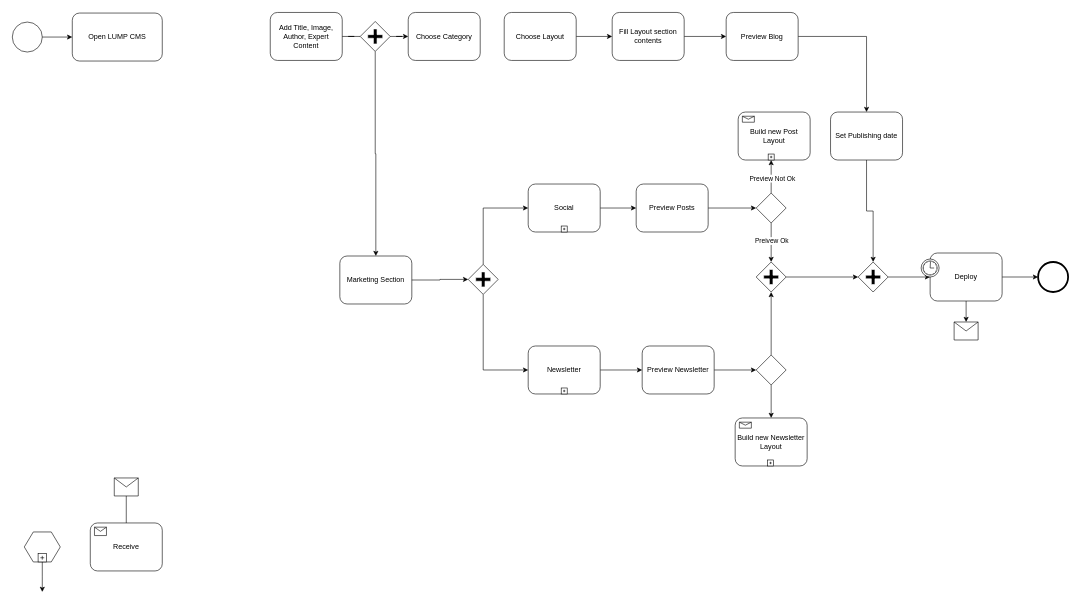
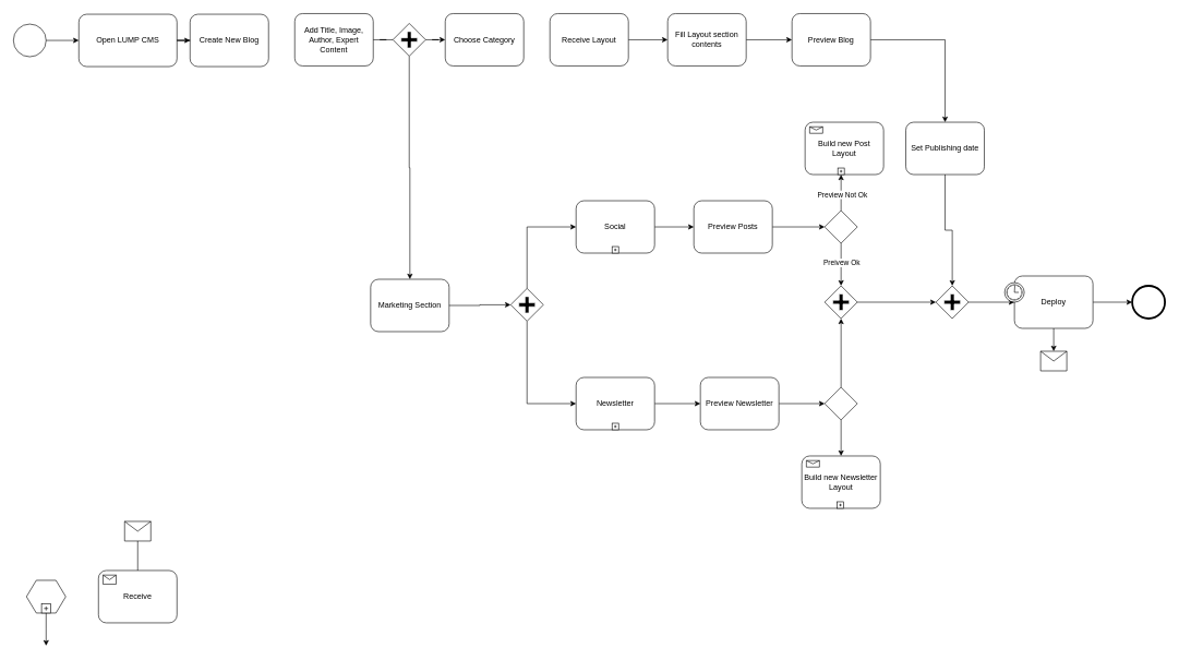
  <mxCell id="0" />
  <mxCell id="1" parent="0" />
  <mxCell id="2" value="" style="shape=mxgraph.bpmn.shape;html=1;verticalLabelPosition=bottom;labelBackgroundColor=#ffffff;verticalAlign=top;perimeter=ellipsePerimeter;outline=standard;symbol=general;" parent="1" vertex="1"><mxGeometry x="20" y="36" width="50" height="50" as="geometry" /></mxCell>
  <mxCell id="3" value="Open LUMP CMS" style="shape=ext;rounded=1;html=1;whiteSpace=wrap;" parent="1" vertex="1"><mxGeometry x="120" y="21" width="150" height="80" as="geometry" /></mxCell>
+ <mxCell id="4" value="Create New Blog" style="shape=ext;rounded=1;html=1;whiteSpace=wrap;" parent="1" vertex="1"><mxGeometry x="290" y="21" width="120" height="80" as="geometry" /></mxCell>
  <mxCell id="5" value="" style="shape=hexagon;whiteSpace=wrap;html=1;perimeter=hexagonPerimeter;" parent="1" vertex="1"><mxGeometry x="40" y="886" width="60" height="50" as="geometry" /></mxCell>
  <mxCell id="6" value="" style="html=1;shape=plus;" parent="5" vertex="1"><mxGeometry x="0.5" y="1" width="14" height="14" relative="1" as="geometry"><mxPoint x="-7" y="-14" as="offset" /></mxGeometry></mxCell>
  <mxCell id="7" value="Receive" style="html=1;whiteSpace=wrap;rounded=1;" parent="1" vertex="1"><mxGeometry x="150" y="871" width="120" height="80" as="geometry" /></mxCell>
  <mxCell id="8" value="" style="html=1;shape=message;" parent="7" vertex="1"><mxGeometry width="20" height="14" relative="1" as="geometry"><mxPoint x="7" y="7" as="offset" /></mxGeometry></mxCell>
  <mxCell id="9" value="" style="shape=message;whiteSpace=wrap;html=1;" parent="1" vertex="1"><mxGeometry x="190" y="796" width="40" height="30" as="geometry" /></mxCell>
  <mxCell id="10" style="edgeStyle=orthogonalEdgeStyle;rounded=0;html=1;jettySize=auto;orthogonalLoop=1;" parent="1" source="2" target="3" edge="1"><mxGeometry relative="1" as="geometry" /></mxCell>
+ <mxCell id="11" style="edgeStyle=orthogonalEdgeStyle;rounded=0;html=1;jettySize=auto;orthogonalLoop=1;" parent="1" source="3" target="4" edge="1"><mxGeometry relative="1" as="geometry" /></mxCell>
  <mxCell id="12" style="edgeStyle=orthogonalEdgeStyle;rounded=0;html=1;jettySize=auto;orthogonalLoop=1;endArrow=none;endFill=0;" parent="1" source="9" target="7" edge="1"><mxGeometry relative="1" as="geometry" /></mxCell>
  <mxCell id="13" style="edgeStyle=orthogonalEdgeStyle;rounded=0;html=1;jettySize=auto;orthogonalLoop=1;" parent="1" source="5" edge="1"><mxGeometry relative="1" as="geometry"><mxPoint x="70" y="986" as="targetPoint" /></mxGeometry></mxCell>
  <mxCell id="14" value="" style="edgeStyle=orthogonalEdgeStyle;rounded=0;orthogonalLoop=1;jettySize=auto;html=1;startArrow=none;" parent="1" source="35" target="16" edge="1"><mxGeometry relative="1" as="geometry" /></mxCell>
  <mxCell id="15" value="Add Title, Image, Author, Expert Content" style="shape=ext;rounded=1;html=1;whiteSpace=wrap;" parent="1" vertex="1"><mxGeometry x="450" y="20" width="120" height="80" as="geometry" /></mxCell>
  <mxCell id="16" value="Choose Category" style="shape=ext;rounded=1;html=1;whiteSpace=wrap;" parent="1" vertex="1"><mxGeometry x="680" y="20" width="120" height="80" as="geometry" /></mxCell>
  <mxCell id="17" value="" style="edgeStyle=orthogonalEdgeStyle;rounded=0;orthogonalLoop=1;jettySize=auto;html=1;" edge="1" parent="1" source="18" target="25"><mxGeometry relative="1" as="geometry" /></mxCell>
- <mxCell id="18" value="Choose Layout" style="shape=ext;rounded=1;html=1;whiteSpace=wrap;" parent="1" vertex="1"><mxGeometry x="840" y="20" width="120" height="80" as="geometry" /></mxCell>
+ <mxCell id="18" value="Receive Layout" style="shape=ext;rounded=1;html=1;whiteSpace=wrap;" parent="1" vertex="1"><mxGeometry x="840" y="20" width="120" height="80" as="geometry" /></mxCell>
  <mxCell id="19" value="Marketing Section" style="shape=ext;rounded=1;html=1;whiteSpace=wrap;" vertex="1" parent="1"><mxGeometry x="566" y="426" width="120" height="80" as="geometry" /></mxCell>
  <mxCell id="20" style="edgeStyle=orthogonalEdgeStyle;rounded=0;orthogonalLoop=1;jettySize=auto;html=1;exitX=0.5;exitY=0;exitDx=0;exitDy=0;entryX=0;entryY=0.5;entryDx=0;entryDy=0;" edge="1" parent="1" source="22" target="32"><mxGeometry relative="1" as="geometry" /></mxCell>
  <mxCell id="21" style="edgeStyle=orthogonalEdgeStyle;rounded=0;orthogonalLoop=1;jettySize=auto;html=1;exitX=0.5;exitY=1;exitDx=0;exitDy=0;entryX=0;entryY=0.5;entryDx=0;entryDy=0;" edge="1" parent="1" source="22" target="38"><mxGeometry relative="1" as="geometry" /></mxCell>
  <mxCell id="22" value="" style="shape=mxgraph.bpmn.shape;html=1;verticalLabelPosition=bottom;labelBackgroundColor=#ffffff;verticalAlign=top;perimeter=rhombusPerimeter;background=gateway;outline=none;symbol=parallelGw;" vertex="1" parent="1"><mxGeometry x="780" y="440" width="50" height="50" as="geometry" /></mxCell>
  <mxCell id="23" style="edgeStyle=orthogonalEdgeStyle;rounded=0;html=1;jettySize=auto;orthogonalLoop=1;" edge="1" parent="1" source="19" target="22"><mxGeometry relative="1" as="geometry" /></mxCell>
  <mxCell id="24" value="" style="edgeStyle=orthogonalEdgeStyle;rounded=0;orthogonalLoop=1;jettySize=auto;html=1;" edge="1" parent="1" source="25" target="27"><mxGeometry relative="1" as="geometry" /></mxCell>
  <mxCell id="25" value="Fill Layout section contents" style="shape=ext;rounded=1;html=1;whiteSpace=wrap;" vertex="1" parent="1"><mxGeometry x="1020" y="20" width="120" height="80" as="geometry" /></mxCell>
  <mxCell id="26" style="edgeStyle=orthogonalEdgeStyle;rounded=0;orthogonalLoop=1;jettySize=auto;html=1;exitX=1;exitY=0.5;exitDx=0;exitDy=0;" edge="1" parent="1" source="27" target="30"><mxGeometry relative="1" as="geometry" /></mxCell>
  <mxCell id="27" value="Preview Blog" style="shape=ext;rounded=1;html=1;whiteSpace=wrap;" vertex="1" parent="1"><mxGeometry x="1210" y="20" width="120" height="80" as="geometry" /></mxCell>
  <mxCell id="28" value="" style="shape=mxgraph.bpmn.shape;html=1;verticalLabelPosition=bottom;labelBackgroundColor=#ffffff;verticalAlign=top;perimeter=ellipsePerimeter;outline=end;symbol=general;" vertex="1" parent="1"><mxGeometry x="1730" y="436" width="50" height="50" as="geometry" /></mxCell>
  <mxCell id="29" style="edgeStyle=orthogonalEdgeStyle;rounded=0;orthogonalLoop=1;jettySize=auto;html=1;exitX=0.5;exitY=1;exitDx=0;exitDy=0;entryX=0.5;entryY=0;entryDx=0;entryDy=0;" edge="1" parent="1" source="30" target="43"><mxGeometry relative="1" as="geometry" /></mxCell>
  <mxCell id="30" value="Set Publishing date" style="shape=ext;rounded=1;html=1;whiteSpace=wrap;" vertex="1" parent="1"><mxGeometry x="1384" y="186" width="120" height="80" as="geometry" /></mxCell>
  <mxCell id="31" style="edgeStyle=orthogonalEdgeStyle;rounded=0;orthogonalLoop=1;jettySize=auto;html=1;exitX=1;exitY=0.5;exitDx=0;exitDy=0;entryX=0;entryY=0.5;entryDx=0;entryDy=0;" edge="1" parent="1" source="32" target="46"><mxGeometry relative="1" as="geometry" /></mxCell>
  <mxCell id="32" value="Social" style="html=1;whiteSpace=wrap;rounded=1;" vertex="1" parent="1"><mxGeometry x="880" y="306" width="120" height="80" as="geometry" /></mxCell>
  <mxCell id="33" value="" style="html=1;shape=plus;" vertex="1" parent="32"><mxGeometry width="10" height="10" relative="1" as="geometry"><mxPoint x="55" y="70" as="offset" /></mxGeometry></mxCell>
  <mxCell id="34" style="edgeStyle=orthogonalEdgeStyle;rounded=0;orthogonalLoop=1;jettySize=auto;html=1;exitX=0.5;exitY=1;exitDx=0;exitDy=0;" edge="1" parent="1" source="35" target="19"><mxGeometry relative="1" as="geometry" /></mxCell>
  <mxCell id="35" value="" style="shape=mxgraph.bpmn.shape;html=1;verticalLabelPosition=bottom;labelBackgroundColor=#ffffff;verticalAlign=top;perimeter=rhombusPerimeter;background=gateway;outline=none;symbol=parallelGw;" vertex="1" parent="1"><mxGeometry x="600" y="35" width="50" height="50" as="geometry" /></mxCell>
  <mxCell id="36" value="" style="edgeStyle=orthogonalEdgeStyle;rounded=0;orthogonalLoop=1;jettySize=auto;html=1;endArrow=none;" edge="1" parent="1" source="15" target="35"><mxGeometry relative="1" as="geometry"><mxPoint x="572" y="56" as="sourcePoint" /><mxPoint x="620" y="56" as="targetPoint" /></mxGeometry></mxCell>
  <mxCell id="37" style="edgeStyle=orthogonalEdgeStyle;rounded=0;orthogonalLoop=1;jettySize=auto;html=1;exitX=1;exitY=0.5;exitDx=0;exitDy=0;entryX=0;entryY=0.5;entryDx=0;entryDy=0;" edge="1" parent="1" source="38" target="48"><mxGeometry relative="1" as="geometry" /></mxCell>
  <mxCell id="38" value="Newsletter" style="html=1;whiteSpace=wrap;rounded=1;" vertex="1" parent="1"><mxGeometry x="880" y="576" width="120" height="80" as="geometry" /></mxCell>
  <mxCell id="39" value="" style="html=1;shape=plus;" vertex="1" parent="38"><mxGeometry width="10" height="10" relative="1" as="geometry"><mxPoint x="55" y="70" as="offset" /></mxGeometry></mxCell>
  <mxCell id="40" style="edgeStyle=orthogonalEdgeStyle;rounded=0;orthogonalLoop=1;jettySize=auto;html=1;exitX=1;exitY=0.5;exitDx=0;exitDy=0;entryX=0;entryY=0.5;entryDx=0;entryDy=0;" edge="1" parent="1" source="41" target="43"><mxGeometry relative="1" as="geometry" /></mxCell>
  <mxCell id="41" value="" style="shape=mxgraph.bpmn.shape;html=1;verticalLabelPosition=bottom;labelBackgroundColor=#ffffff;verticalAlign=top;perimeter=rhombusPerimeter;background=gateway;outline=none;symbol=parallelGw;" vertex="1" parent="1"><mxGeometry x="1260" y="436" width="50" height="50" as="geometry" /></mxCell>
  <mxCell id="42" style="edgeStyle=orthogonalEdgeStyle;rounded=0;orthogonalLoop=1;jettySize=auto;html=1;exitX=1;exitY=0.5;exitDx=0;exitDy=0;entryX=0;entryY=0.5;entryDx=0;entryDy=0;" edge="1" parent="1" source="43" target="64"><mxGeometry relative="1" as="geometry" /></mxCell>
  <mxCell id="43" value="" style="shape=mxgraph.bpmn.shape;html=1;verticalLabelPosition=bottom;labelBackgroundColor=#ffffff;verticalAlign=top;perimeter=rhombusPerimeter;background=gateway;outline=none;symbol=parallelGw;" vertex="1" parent="1"><mxGeometry x="1430" y="436" width="50" height="50" as="geometry" /></mxCell>
  <mxCell id="44" style="edgeStyle=orthogonalEdgeStyle;rounded=0;orthogonalLoop=1;jettySize=auto;html=1;exitX=1;exitY=0.5;exitDx=0;exitDy=0;" edge="1" parent="1" source="64" target="28"><mxGeometry relative="1" as="geometry" /></mxCell>
  <mxCell id="45" style="edgeStyle=orthogonalEdgeStyle;rounded=0;orthogonalLoop=1;jettySize=auto;html=1;exitX=1;exitY=0.5;exitDx=0;exitDy=0;entryX=0;entryY=0.5;entryDx=0;entryDy=0;" edge="1" parent="1" source="46" target="53"><mxGeometry relative="1" as="geometry" /></mxCell>
  <mxCell id="46" value="Preview Posts" style="shape=ext;rounded=1;html=1;whiteSpace=wrap;" vertex="1" parent="1"><mxGeometry x="1060" y="306" width="120" height="80" as="geometry" /></mxCell>
  <mxCell id="47" style="edgeStyle=orthogonalEdgeStyle;rounded=0;orthogonalLoop=1;jettySize=auto;html=1;exitX=1;exitY=0.5;exitDx=0;exitDy=0;entryX=0;entryY=0.5;entryDx=0;entryDy=0;" edge="1" parent="1" source="48" target="62"><mxGeometry relative="1" as="geometry" /></mxCell>
  <mxCell id="48" value="Preview Newsletter" style="shape=ext;rounded=1;html=1;whiteSpace=wrap;" vertex="1" parent="1"><mxGeometry x="1070" y="576" width="120" height="80" as="geometry" /></mxCell>
  <mxCell id="49" style="edgeStyle=orthogonalEdgeStyle;rounded=0;orthogonalLoop=1;jettySize=auto;html=1;exitX=0.5;exitY=1;exitDx=0;exitDy=0;entryX=0.5;entryY=0;entryDx=0;entryDy=0;" edge="1" parent="1" source="53" target="41"><mxGeometry relative="1" as="geometry" /></mxCell>
  <mxCell id="50" value="Preivew Ok" style="edgeLabel;html=1;align=center;verticalAlign=middle;resizable=0;points=[];" vertex="1" connectable="0" parent="49"><mxGeometry x="-0.104" relative="1" as="geometry"><mxPoint as="offset" /></mxGeometry></mxCell>
  <mxCell id="51" style="edgeStyle=orthogonalEdgeStyle;rounded=0;orthogonalLoop=1;jettySize=auto;html=1;exitX=0.5;exitY=0;exitDx=0;exitDy=0;entryX=0.5;entryY=1;entryDx=0;entryDy=0;" edge="1" parent="1" source="53" target="56"><mxGeometry relative="1" as="geometry" /></mxCell>
  <mxCell id="52" value="Preview Not Ok" style="edgeLabel;html=1;align=center;verticalAlign=middle;resizable=0;points=[];" vertex="1" connectable="0" parent="51"><mxGeometry x="-0.078" y="-1" relative="1" as="geometry"><mxPoint as="offset" /></mxGeometry></mxCell>
  <mxCell id="53" value="" style="rhombus;" vertex="1" parent="1"><mxGeometry x="1260" y="321" width="50" height="50" as="geometry" /></mxCell>
  <mxCell id="54" value="Build new Post Layout" style="html=1;whiteSpace=wrap;rounded=1;" vertex="1" parent="1"><mxGeometry x="1230" y="186" width="120" height="80" as="geometry" /></mxCell>
  <mxCell id="55" value="" style="html=1;shape=message;" vertex="1" parent="54"><mxGeometry width="20" height="10" relative="1" as="geometry"><mxPoint x="7" y="7" as="offset" /></mxGeometry></mxCell>
  <mxCell id="56" value="" style="html=1;shape=plus;" vertex="1" parent="54"><mxGeometry x="50" y="70" width="10" height="10" as="geometry" /></mxCell>
  <mxCell id="57" value="Build new Newsletter Layout" style="html=1;whiteSpace=wrap;rounded=1;" vertex="1" parent="1"><mxGeometry x="1225" y="696" width="120" height="80" as="geometry" /></mxCell>
  <mxCell id="58" value="" style="html=1;shape=message;" vertex="1" parent="57"><mxGeometry width="20" height="10" relative="1" as="geometry"><mxPoint x="7" y="7" as="offset" /></mxGeometry></mxCell>
  <mxCell id="59" value="" style="html=1;shape=plus;" vertex="1" parent="57"><mxGeometry x="54" y="70" width="10" height="10" as="geometry" /></mxCell>
  <mxCell id="60" style="edgeStyle=orthogonalEdgeStyle;rounded=0;orthogonalLoop=1;jettySize=auto;html=1;exitX=0.5;exitY=0;exitDx=0;exitDy=0;entryX=0.5;entryY=1;entryDx=0;entryDy=0;" edge="1" parent="1" source="62" target="41"><mxGeometry relative="1" as="geometry" /></mxCell>
  <mxCell id="61" style="edgeStyle=orthogonalEdgeStyle;rounded=0;orthogonalLoop=1;jettySize=auto;html=1;exitX=0.5;exitY=1;exitDx=0;exitDy=0;entryX=0.5;entryY=0;entryDx=0;entryDy=0;" edge="1" parent="1" source="62" target="57"><mxGeometry relative="1" as="geometry" /></mxCell>
  <mxCell id="62" value="" style="rhombus;" vertex="1" parent="1"><mxGeometry x="1260" y="591" width="50" height="50" as="geometry" /></mxCell>
  <mxCell id="63" value="" style="group" vertex="1" connectable="0" parent="1"><mxGeometry x="1550" y="421" width="120" height="145" as="geometry" /></mxCell>
  <mxCell id="64" value="Deploy" style="html=1;whiteSpace=wrap;rounded=1;" vertex="1" parent="63"><mxGeometry width="120" height="80" as="geometry" /></mxCell>
  <mxCell id="65" value="" style="shape=mxgraph.bpmn.timer_start;perimeter=ellipsePerimeter;html=1;labelPosition=right;labelBackgroundColor=#ffffff;align=left;" vertex="1" parent="64"><mxGeometry width="30" height="30" relative="1" as="geometry"><mxPoint x="-15" y="10" as="offset" /></mxGeometry></mxCell>
  <mxCell id="66" value="" style="shape=message;whiteSpace=wrap;html=1;" vertex="1" parent="63"><mxGeometry x="40" y="115" width="40" height="30" as="geometry" /></mxCell>
  <mxCell id="67" style="edgeStyle=orthogonalEdgeStyle;rounded=0;orthogonalLoop=1;jettySize=auto;html=1;exitX=0.5;exitY=1;exitDx=0;exitDy=0;entryX=0.5;entryY=0;entryDx=0;entryDy=0;" edge="1" parent="63" source="64" target="66"><mxGeometry relative="1" as="geometry" /></mxCell>
